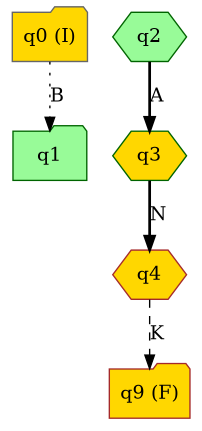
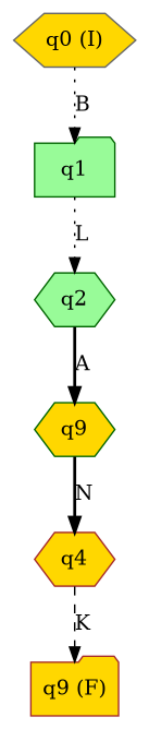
  digraph {
    rankdir=TB
    node [color=darkgreen fillcolor=gold shape=hexagon style=filled]
    edge [style=dotted]
-   n1 [color=gray40 label="q0 (I)" shape=folder]
+   n1 [color=gray40 label="q0 (I)"]
    n2 [fillcolor=palegreen label=q1 shape=folder]
    n3 [fillcolor=palegreen label=q2]
-   n4 [label=q3]
+   n4 [label=q9]
    n5 [color=brown label=q4]
    n6 [color=brown label="q9 (F)" shape=folder]
    n1 -> n2 [label=B]
+   n2 -> n3 [label=L]
    n3 -> n4 [label=A style=bold]
    n4 -> n5 [label=N style=bold]
    n5 -> n6 [label=K style=dashed]
  }
